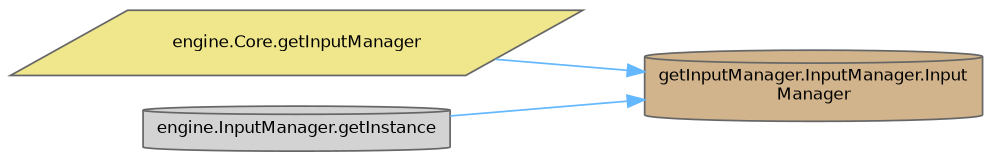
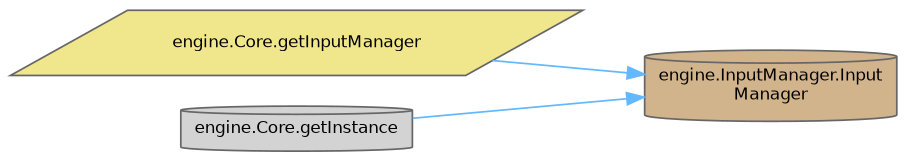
  digraph {
    rankdir=LR
    node [color=grey40 fontname=Helvetica fontsize=10 shape=cylinder style=filled]
    edge [color=steelblue1 fontname=Helvetica fontsize=10 labelfontname=Helvetica labelfontsize=10 style=solid]
    n1 [color=gray40 fillcolor=khaki fontcolor=black height=0.2 label="engine.Core.getInputManager" shape=parallelogram width=0.4]
-   n2 [fillcolor=tan height=0.2 label="getInputManager.InputManager.Input\lManager" width=0.4]
-   n3 [fillcolor=lightgrey height=0.2 label="engine.InputManager.getInstance" width=0.4]
+   n2 [fillcolor=tan height=0.2 label="engine.InputManager.Input\lManager" width=0.4]
+   n3 [fillcolor=lightgrey height=0.2 label="engine.Core.getInstance" width=0.4]
    n1 -> n2
    n3 -> n2
  }
